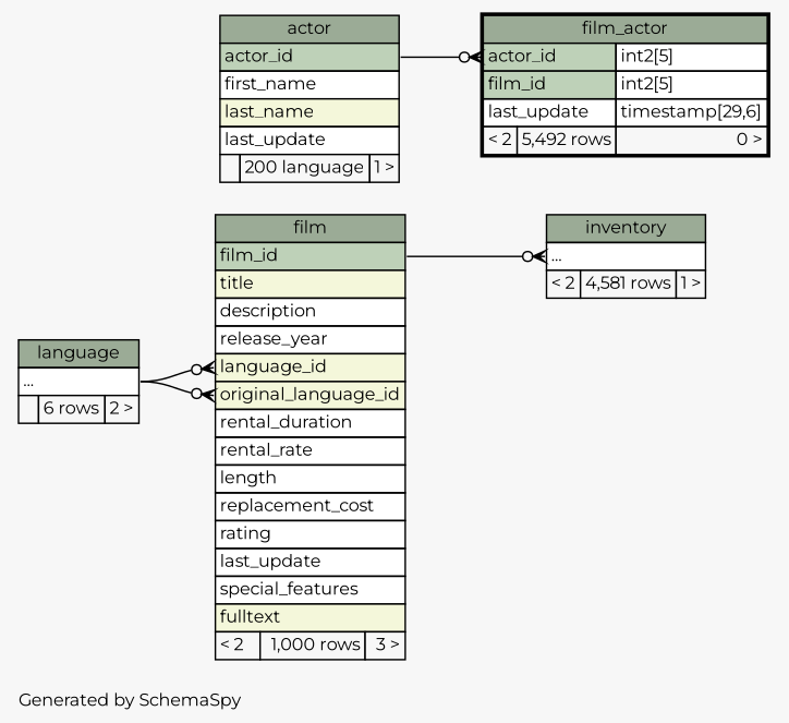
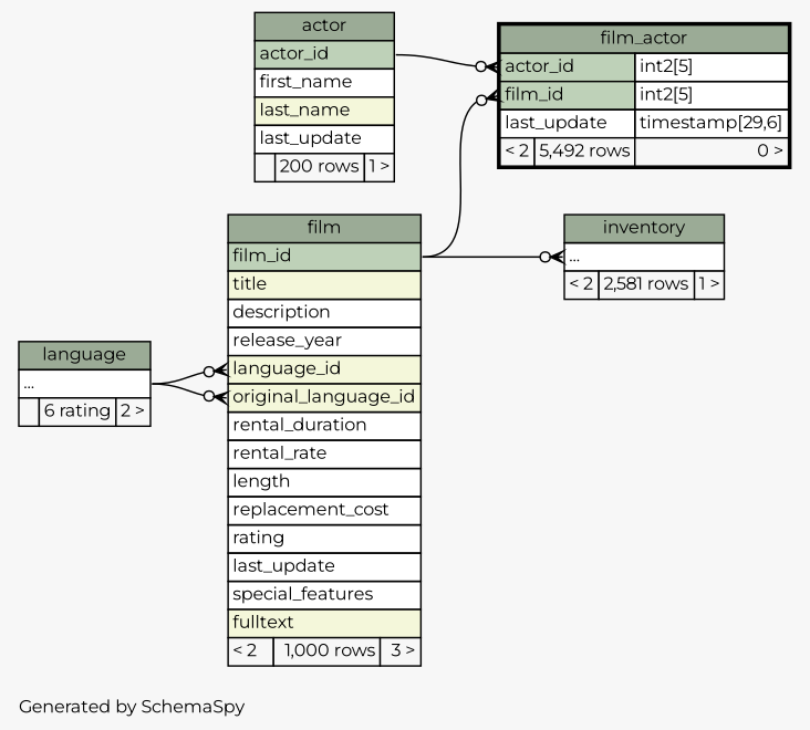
  digraph {
    bgcolor="#f7f7f7"
    fontname=Montserrat
    fontsize=11
    label="\nGenerated by SchemaSpy"
    labeljust=l
    nodesep=0.18
    rankdir=RL
    ranksep=0.46
    node [fontname=Montserrat fontsize=11 shape=plaintext]
    edge [arrowhead=none arrowsize=0.8 arrowtail=crowodot dir=back fontname=Montserrat headport="elipses:e"]
    n1 [label=<     <TABLE BORDER="0" CELLBORDER="1" CELLSPACING="0" BGCOLOR="#ffffff">       <TR><TD COLSPAN="3" BGCOLOR="#9bab96" ALIGN="CENTER">film</TD></TR>       <TR><TD PORT="film_id" COLSPAN="3" BGCOLOR="#bed1b8" ALIGN="LEFT">film_id</TD></TR>       <TR><TD PORT="title" COLSPAN="3" BGCOLOR="#f4f7da" ALIGN="LEFT">title</TD></TR>       <TR><TD PORT="description" COLSPAN="3" ALIGN="LEFT">description</TD></TR>       <TR><TD PORT="release_year" COLSPAN="3" ALIGN="LEFT">release_year</TD></TR>       <TR><TD PORT="language_id" COLSPAN="3" BGCOLOR="#f4f7da" ALIGN="LEFT">language_id</TD></TR>       <TR><TD PORT="original_language_id" COLSPAN="3" BGCOLOR="#f4f7da" ALIGN="LEFT">original_language_id</TD></TR>       <TR><TD PORT="rental_duration" COLSPAN="3" ALIGN="LEFT">rental_duration</TD></TR>       <TR><TD PORT="rental_rate" COLSPAN="3" ALIGN="LEFT">rental_rate</TD></TR>       <TR><TD PORT="length" COLSPAN="3" ALIGN="LEFT">length</TD></TR>       <TR><TD PORT="replacement_cost" COLSPAN="3" ALIGN="LEFT">replacement_cost</TD></TR>       <TR><TD PORT="rating" COLSPAN="3" ALIGN="LEFT">rating</TD></TR>       <TR><TD PORT="last_update" COLSPAN="3" ALIGN="LEFT">last_update</TD></TR>       <TR><TD PORT="special_features" COLSPAN="3" ALIGN="LEFT">special_features</TD></TR>       <TR><TD PORT="fulltext" COLSPAN="3" BGCOLOR="#f4f7da" ALIGN="LEFT">fulltext</TD></TR>       <TR><TD ALIGN="LEFT" BGCOLOR="#f7f7f7">&lt; 2</TD><TD ALIGN="RIGHT" BGCOLOR="#f7f7f7">1,000 rows</TD><TD ALIGN="RIGHT" BGCOLOR="#f7f7f7">3 &gt;</TD></TR>     </TABLE>>]
-   n2 [label=<     <TABLE BORDER="0" CELLBORDER="1" CELLSPACING="0" BGCOLOR="#ffffff">       <TR><TD COLSPAN="3" BGCOLOR="#9bab96" ALIGN="CENTER">language</TD></TR>       <TR><TD PORT="elipses" COLSPAN="3" ALIGN="LEFT">...</TD></TR>       <TR><TD ALIGN="LEFT" BGCOLOR="#f7f7f7">  </TD><TD ALIGN="RIGHT" BGCOLOR="#f7f7f7">6 rows</TD><TD ALIGN="RIGHT" BGCOLOR="#f7f7f7">2 &gt;</TD></TR>     </TABLE>>]
+   n2 [label=<     <TABLE BORDER="0" CELLBORDER="1" CELLSPACING="0" BGCOLOR="#ffffff">       <TR><TD COLSPAN="3" BGCOLOR="#9bab96" ALIGN="CENTER">language</TD></TR>       <TR><TD PORT="elipses" COLSPAN="3" ALIGN="LEFT">...</TD></TR>       <TR><TD ALIGN="LEFT" BGCOLOR="#f7f7f7">  </TD><TD ALIGN="RIGHT" BGCOLOR="#f7f7f7">6 rating</TD><TD ALIGN="RIGHT" BGCOLOR="#f7f7f7">2 &gt;</TD></TR>     </TABLE>>]
    n3 [label=<     <TABLE BORDER="2" CELLBORDER="1" CELLSPACING="0" BGCOLOR="#ffffff">       <TR><TD COLSPAN="3" BGCOLOR="#9bab96" ALIGN="CENTER">film_actor</TD></TR>       <TR><TD PORT="actor_id" COLSPAN="2" BGCOLOR="#bed1b8" ALIGN="LEFT">actor_id</TD><TD PORT="actor_id.type" ALIGN="LEFT">int2[5]</TD></TR>       <TR><TD PORT="film_id" COLSPAN="2" BGCOLOR="#bed1b8" ALIGN="LEFT">film_id</TD><TD PORT="film_id.type" ALIGN="LEFT">int2[5]</TD></TR>       <TR><TD PORT="last_update" COLSPAN="2" ALIGN="LEFT">last_update</TD><TD PORT="last_update.type" ALIGN="LEFT">timestamp[29,6]</TD></TR>       <TR><TD ALIGN="LEFT" BGCOLOR="#f7f7f7">&lt; 2</TD><TD ALIGN="RIGHT" BGCOLOR="#f7f7f7">5,492 rows</TD><TD ALIGN="RIGHT" BGCOLOR="#f7f7f7">0 &gt;</TD></TR>     </TABLE>>]
-   n4 [label=<     <TABLE BORDER="0" CELLBORDER="1" CELLSPACING="0" BGCOLOR="#ffffff">       <TR><TD COLSPAN="3" BGCOLOR="#9bab96" ALIGN="CENTER">actor</TD></TR>       <TR><TD PORT="actor_id" COLSPAN="3" BGCOLOR="#bed1b8" ALIGN="LEFT">actor_id</TD></TR>       <TR><TD PORT="first_name" COLSPAN="3" ALIGN="LEFT">first_name</TD></TR>       <TR><TD PORT="last_name" COLSPAN="3" BGCOLOR="#f4f7da" ALIGN="LEFT">last_name</TD></TR>       <TR><TD PORT="last_update" COLSPAN="3" ALIGN="LEFT">last_update</TD></TR>       <TR><TD ALIGN="LEFT" BGCOLOR="#f7f7f7">  </TD><TD ALIGN="RIGHT" BGCOLOR="#f7f7f7">200 language</TD><TD ALIGN="RIGHT" BGCOLOR="#f7f7f7">1 &gt;</TD></TR>     </TABLE>>]
-   n5 [label=<     <TABLE BORDER="0" CELLBORDER="1" CELLSPACING="0" BGCOLOR="#ffffff">       <TR><TD COLSPAN="3" BGCOLOR="#9bab96" ALIGN="CENTER">inventory</TD></TR>       <TR><TD PORT="elipses" COLSPAN="3" ALIGN="LEFT">...</TD></TR>       <TR><TD ALIGN="LEFT" BGCOLOR="#f7f7f7">&lt; 2</TD><TD ALIGN="RIGHT" BGCOLOR="#f7f7f7">4,581 rows</TD><TD ALIGN="RIGHT" BGCOLOR="#f7f7f7">1 &gt;</TD></TR>     </TABLE>>]
+   n4 [label=<     <TABLE BORDER="0" CELLBORDER="1" CELLSPACING="0" BGCOLOR="#ffffff">       <TR><TD COLSPAN="3" BGCOLOR="#9bab96" ALIGN="CENTER">actor</TD></TR>       <TR><TD PORT="actor_id" COLSPAN="3" BGCOLOR="#bed1b8" ALIGN="LEFT">actor_id</TD></TR>       <TR><TD PORT="first_name" COLSPAN="3" ALIGN="LEFT">first_name</TD></TR>       <TR><TD PORT="last_name" COLSPAN="3" BGCOLOR="#f4f7da" ALIGN="LEFT">last_name</TD></TR>       <TR><TD PORT="last_update" COLSPAN="3" ALIGN="LEFT">last_update</TD></TR>       <TR><TD ALIGN="LEFT" BGCOLOR="#f7f7f7">  </TD><TD ALIGN="RIGHT" BGCOLOR="#f7f7f7">200 rows</TD><TD ALIGN="RIGHT" BGCOLOR="#f7f7f7">1 &gt;</TD></TR>     </TABLE>>]
+   n5 [label=<     <TABLE BORDER="0" CELLBORDER="1" CELLSPACING="0" BGCOLOR="#ffffff">       <TR><TD COLSPAN="3" BGCOLOR="#9bab96" ALIGN="CENTER">inventory</TD></TR>       <TR><TD PORT="elipses" COLSPAN="3" ALIGN="LEFT">...</TD></TR>       <TR><TD ALIGN="LEFT" BGCOLOR="#f7f7f7">&lt; 2</TD><TD ALIGN="RIGHT" BGCOLOR="#f7f7f7">2,581 rows</TD><TD ALIGN="RIGHT" BGCOLOR="#f7f7f7">1 &gt;</TD></TR>     </TABLE>>]
    n1 -> n2 [tailport="language_id:w"]
    n1 -> n2 [tailport="original_language_id:w"]
+   n3 -> n1 [headport="film_id:e" tailport="film_id:w"]
    n3 -> n4 [headport="actor_id:e" tailport="actor_id:w"]
    n5 -> n1 [headport="film_id:e" tailport="elipses:w"]
  }
